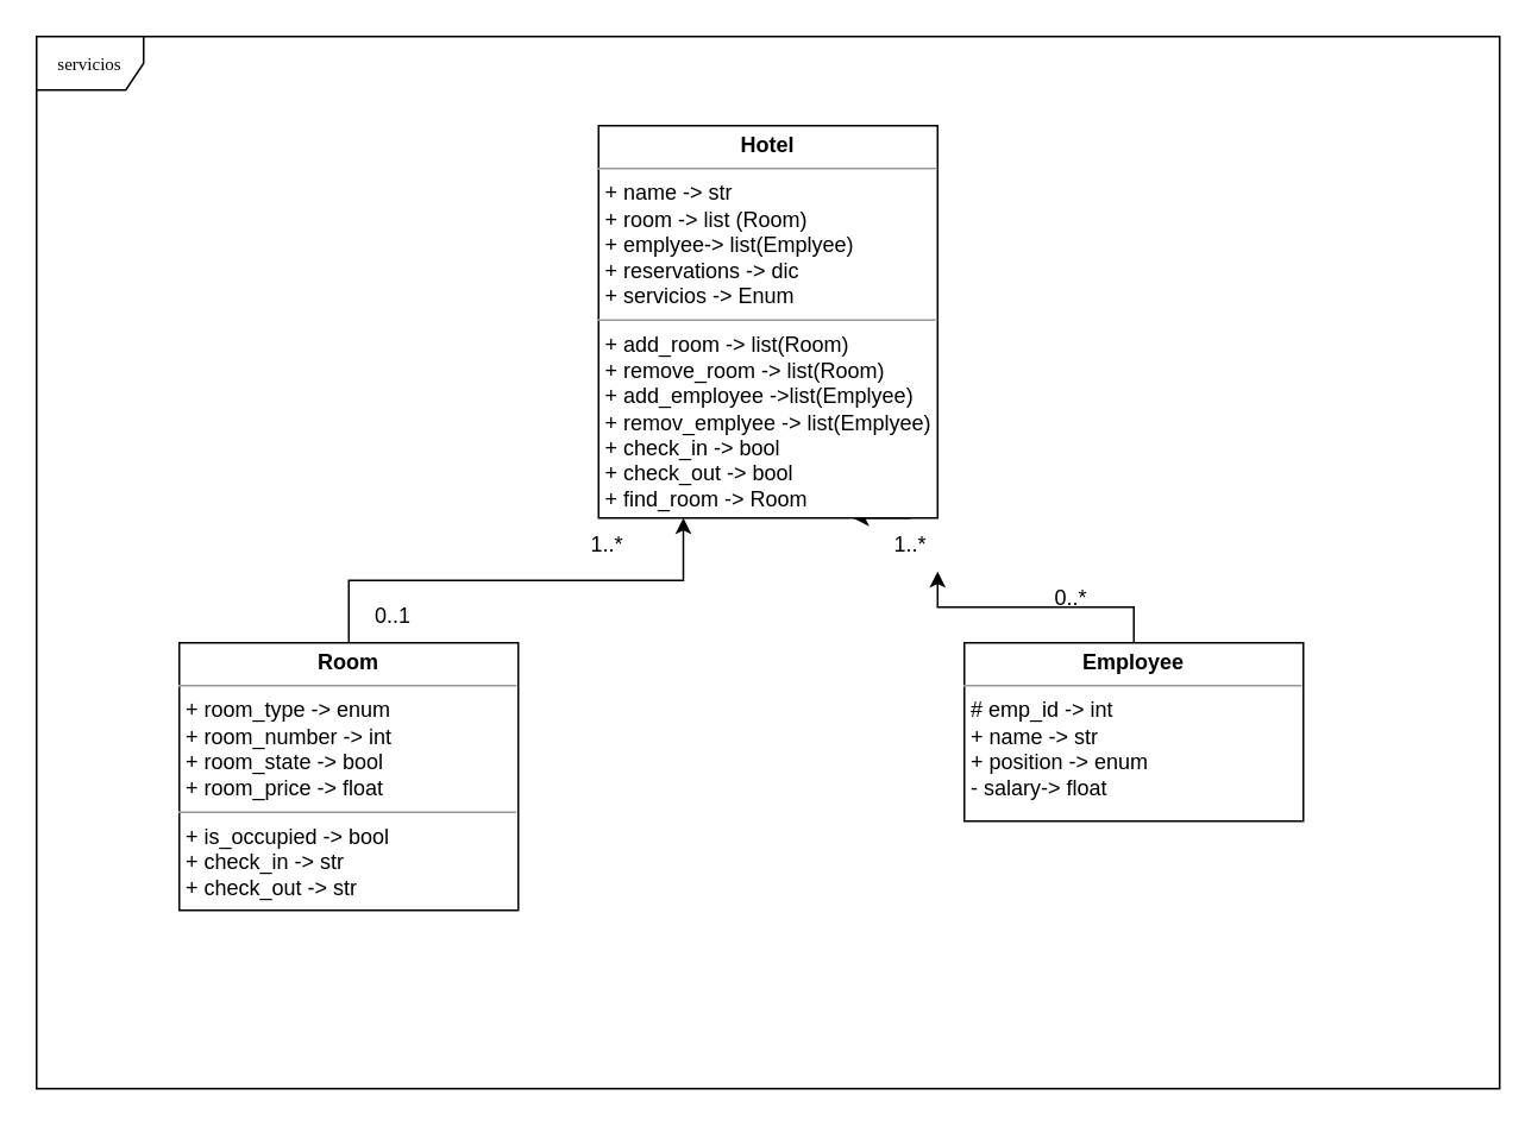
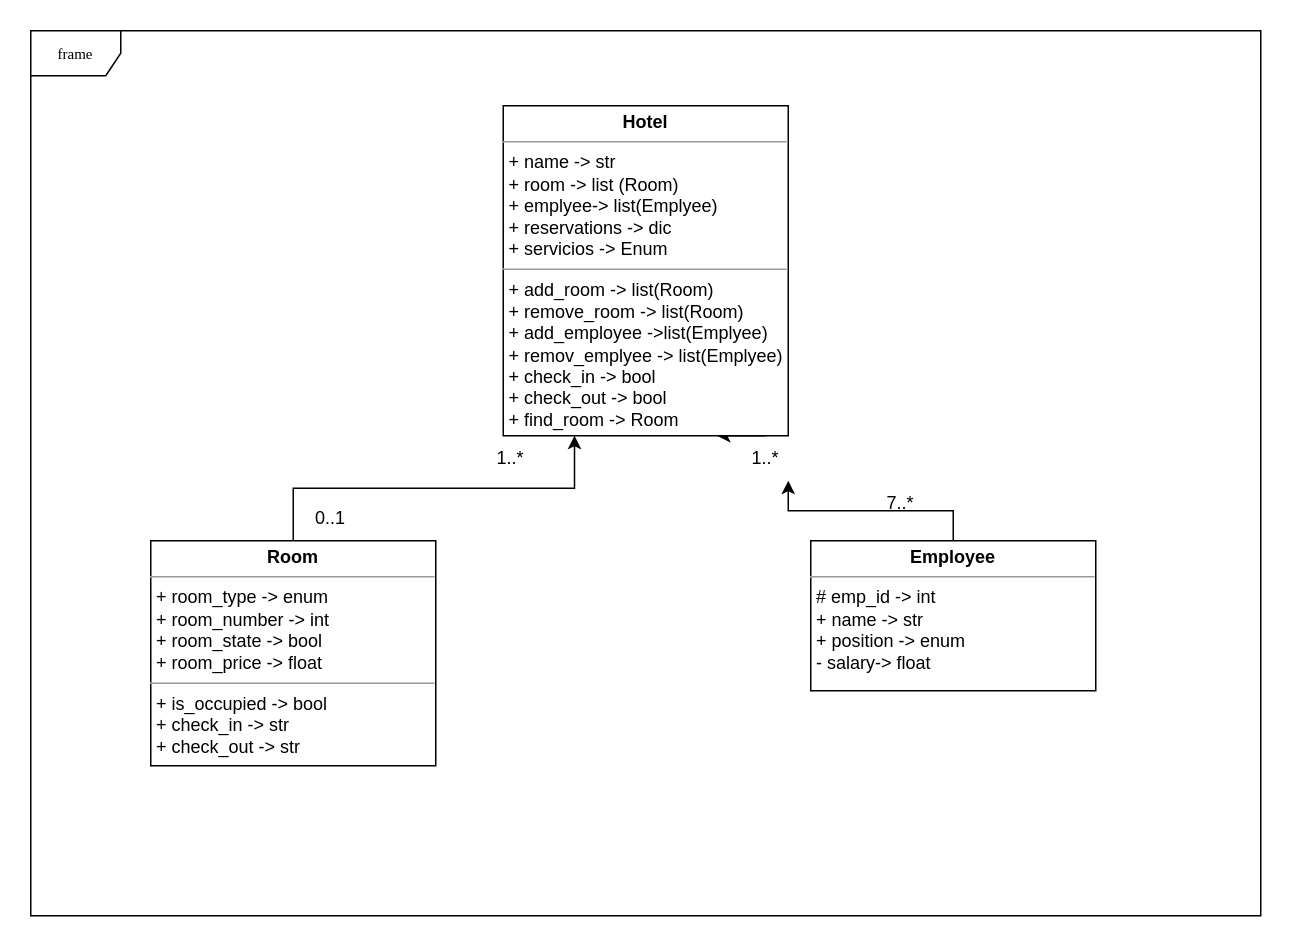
  <mxCell id="0" />
  <mxCell id="1" parent="0" />
- <mxCell id="2" value="servicios" style="shape=umlFrame;whiteSpace=wrap;html=1;rounded=0;shadow=0;comic=0;labelBackgroundColor=none;strokeWidth=1;fontFamily=Verdana;fontSize=10;align=center;" parent="1" vertex="1"><mxGeometry x="20" y="20" width="820" height="590" as="geometry" /></mxCell>
+ <mxCell id="2" value="frame" style="shape=umlFrame;whiteSpace=wrap;html=1;rounded=0;shadow=0;comic=0;labelBackgroundColor=none;strokeWidth=1;fontFamily=Verdana;fontSize=10;align=center;" parent="1" vertex="1"><mxGeometry x="20" y="20" width="820" height="590" as="geometry" /></mxCell>
  <mxCell id="3" value="&lt;p style=&quot;margin:0px;margin-top:4px;text-align:center;&quot;&gt;&lt;b&gt;Employee&lt;/b&gt;&lt;/p&gt;&lt;hr size=&quot;1&quot;&gt;&lt;p style=&quot;margin:0px;margin-left:4px;&quot;&gt;# emp_id -&amp;gt; int&lt;br&gt;+ name -&amp;gt; str&lt;/p&gt;&lt;p style=&quot;margin:0px;margin-left:4px;&quot;&gt;+ position -&amp;gt; enum&lt;/p&gt;&lt;p style=&quot;margin:0px;margin-left:4px;&quot;&gt;- salary-&amp;gt; float&lt;/p&gt;&lt;p style=&quot;margin:0px;margin-left:4px;&quot;&gt;&lt;br&gt;&lt;/p&gt;" style="verticalAlign=top;align=left;overflow=fill;fontSize=12;fontFamily=Helvetica;html=1;rounded=0;shadow=0;comic=0;labelBackgroundColor=none;strokeWidth=1" parent="1" vertex="1"><mxGeometry x="540" y="360" width="190" height="100" as="geometry" /></mxCell>
  <mxCell id="4" style="edgeStyle=orthogonalEdgeStyle;rounded=0;orthogonalLoop=1;jettySize=auto;html=1;exitX=0.5;exitY=0;exitDx=0;exitDy=0;entryX=0.75;entryY=1;entryDx=0;entryDy=0;" parent="1" source="13" target="5" edge="1"><mxGeometry relative="1" as="geometry" /></mxCell>
  <mxCell id="5" value="&lt;p style=&quot;margin:0px;margin-top:4px;text-align:center;&quot;&gt;&lt;b&gt;Hotel&lt;/b&gt;&lt;/p&gt;&lt;hr size=&quot;1&quot;&gt;&lt;p style=&quot;margin:0px;margin-left:4px;&quot;&gt;+ name -&amp;gt; str&lt;br&gt;+ room -&amp;gt; list (Room)&lt;/p&gt;&lt;p style=&quot;margin:0px;margin-left:4px;&quot;&gt;+ emplyee-&amp;gt; list(Emplyee)&lt;/p&gt;&lt;p style=&quot;margin:0px;margin-left:4px;&quot;&gt;+ reservations -&amp;gt; dic&lt;/p&gt;&lt;p style=&quot;margin:0px;margin-left:4px;&quot;&gt;+ servicios -&amp;gt; Enum&lt;/p&gt;&lt;hr size=&quot;1&quot;&gt;&lt;p style=&quot;margin:0px;margin-left:4px;&quot;&gt;+ add_room -&amp;gt; list(Room)&lt;br&gt;&lt;/p&gt;&lt;p style=&quot;margin:0px;margin-left:4px;&quot;&gt;+ remove_room -&amp;gt; list(Room)&lt;/p&gt;&lt;p style=&quot;margin:0px;margin-left:4px;&quot;&gt;+ add_employee -&amp;gt;list(Emplyee)&lt;/p&gt;&lt;p style=&quot;margin:0px;margin-left:4px;&quot;&gt;+ remov_emplyee -&amp;gt; l&lt;span style=&quot;background-color: initial;&quot;&gt;ist(Emplyee)&lt;/span&gt;&lt;/p&gt;&lt;p style=&quot;margin:0px;margin-left:4px;&quot;&gt;+ check_in -&amp;gt; bool&lt;/p&gt;&lt;p style=&quot;margin:0px;margin-left:4px;&quot;&gt;+ check_out -&amp;gt; bool&lt;/p&gt;&lt;p style=&quot;margin:0px;margin-left:4px;&quot;&gt;+ find_room -&amp;gt; Room&lt;/p&gt;" style="verticalAlign=top;align=left;overflow=fill;fontSize=12;fontFamily=Helvetica;html=1;rounded=0;shadow=0;comic=0;labelBackgroundColor=none;strokeWidth=1" parent="1" vertex="1"><mxGeometry x="335" y="70" width="190" height="220" as="geometry" /></mxCell>
  <mxCell id="6" value="&lt;p style=&quot;margin:0px;margin-top:4px;text-align:center;&quot;&gt;&lt;b&gt;Room&lt;/b&gt;&lt;/p&gt;&lt;hr size=&quot;1&quot;&gt;&lt;p style=&quot;margin:0px;margin-left:4px;&quot;&gt;+ room_type -&amp;gt; enum&lt;br&gt;+ room_number -&amp;gt; int&lt;/p&gt;&lt;p style=&quot;margin:0px;margin-left:4px;&quot;&gt;+ room_state -&amp;gt; bool&lt;/p&gt;&lt;p style=&quot;margin:0px;margin-left:4px;&quot;&gt;+ room_price -&amp;gt; float&lt;/p&gt;&lt;hr size=&quot;1&quot;&gt;&lt;p style=&quot;margin:0px;margin-left:4px;&quot;&gt;+ is_occupied -&amp;gt; bool&lt;br&gt;+ check_in -&amp;gt; str&lt;/p&gt;&lt;p style=&quot;margin:0px;margin-left:4px;&quot;&gt;+ check_out -&amp;gt; str&lt;/p&gt;" style="verticalAlign=top;align=left;overflow=fill;fontSize=12;fontFamily=Helvetica;html=1;rounded=0;shadow=0;comic=0;labelBackgroundColor=none;strokeWidth=1" parent="1" vertex="1"><mxGeometry x="100" y="360" width="190" height="150" as="geometry" /></mxCell>
  <mxCell id="7" style="edgeStyle=orthogonalEdgeStyle;rounded=0;orthogonalLoop=1;jettySize=auto;html=1;exitX=0.5;exitY=0;exitDx=0;exitDy=0;entryX=0.25;entryY=1;entryDx=0;entryDy=0;" parent="1" source="6" target="5" edge="1"><mxGeometry relative="1" as="geometry"><mxPoint x="645" y="370" as="sourcePoint" /><mxPoint x="435" y="230" as="targetPoint" /></mxGeometry></mxCell>
  <mxCell id="8" style="edgeStyle=orthogonalEdgeStyle;rounded=0;orthogonalLoop=1;jettySize=auto;html=1;exitX=0.75;exitY=1;exitDx=0;exitDy=0;" edge="1" parent="1" source="9"><mxGeometry relative="1" as="geometry"><mxPoint x="355" y="320" as="targetPoint" /></mxGeometry></mxCell>
  <mxCell id="9" value="1..*" style="text;html=1;align=center;verticalAlign=middle;whiteSpace=wrap;rounded=0;" vertex="1" parent="1"><mxGeometry x="310" y="290" width="60" height="30" as="geometry" /></mxCell>
  <mxCell id="10" value="0..1" style="text;html=1;align=center;verticalAlign=middle;whiteSpace=wrap;rounded=0;" vertex="1" parent="1"><mxGeometry x="190" y="330" width="60" height="30" as="geometry" /></mxCell>
- <mxCell id="11" value="0..*" style="text;html=1;align=center;verticalAlign=middle;whiteSpace=wrap;rounded=0;" vertex="1" parent="1"><mxGeometry x="570" y="320" width="60" height="30" as="geometry" /></mxCell>
+ <mxCell id="11" value="7..*" style="text;html=1;align=center;verticalAlign=middle;whiteSpace=wrap;rounded=0;" vertex="1" parent="1"><mxGeometry x="570" y="320" width="60" height="30" as="geometry" /></mxCell>
  <mxCell id="12" value="" style="edgeStyle=orthogonalEdgeStyle;rounded=0;orthogonalLoop=1;jettySize=auto;html=1;exitX=0.5;exitY=0;exitDx=0;exitDy=0;entryX=0.75;entryY=1;entryDx=0;entryDy=0;" edge="1" parent="1" source="3" target="13"><mxGeometry relative="1" as="geometry"><mxPoint x="635" y="360" as="sourcePoint" /><mxPoint x="478" y="290" as="targetPoint" /></mxGeometry></mxCell>
  <mxCell id="13" value="1..*" style="text;html=1;align=center;verticalAlign=middle;whiteSpace=wrap;rounded=0;" vertex="1" parent="1"><mxGeometry x="480" y="290" width="60" height="30" as="geometry" /></mxCell>
